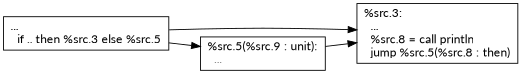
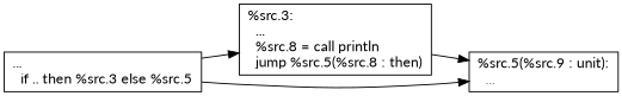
  digraph {
    fontname=Lato
    rankdir=LR
    node [fontname=Lato shape=box]
    edge [fontname=Lato]
    n1 [label="...\l  if .. then %src.3 else %src.5\l"]
    n2 [label="%src.3:\l  ...\l  %src.8 = call println\l  jump %src.5(%src.8 : then)\l"]
    n3 [label="%src.5(%src.9 : unit):\l  ...\l"]
    n1 -> n2
    n1 -> n3
-   n3 -> n2
+   n2 -> n3
  }
